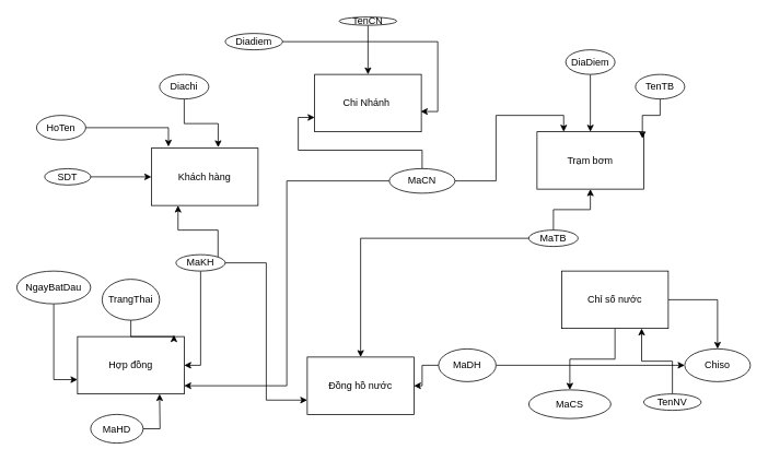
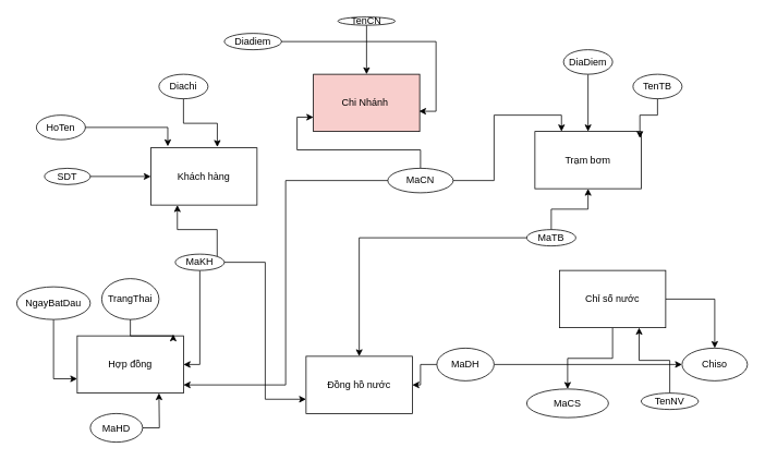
  <mxCell id="0" />
  <mxCell id="1" parent="0" />
- <mxCell id="2" value="Chi Nhánh&amp;nbsp;" style="rounded=0;whiteSpace=wrap;html=1;" vertex="1" parent="1"><mxGeometry x="383" y="90" width="130" height="70" as="geometry" /></mxCell>
+ <mxCell id="2" value="Chi Nhánh&amp;nbsp;" style="rounded=0;whiteSpace=wrap;html=1;fillColor=#f8cecc;" vertex="1" parent="1"><mxGeometry x="383" y="90" width="130" height="70" as="geometry" /></mxCell>
  <mxCell id="3" value="Trạm bơm" style="rounded=0;whiteSpace=wrap;html=1;" vertex="1" parent="1"><mxGeometry x="654" y="160" width="130" height="70" as="geometry" /></mxCell>
  <mxCell id="4" value="Khách hàng" style="rounded=0;whiteSpace=wrap;html=1;" vertex="1" parent="1"><mxGeometry x="184" y="180" width="130" height="70" as="geometry" /></mxCell>
  <mxCell id="5" value="Đồng hồ nước" style="rounded=0;whiteSpace=wrap;html=1;" vertex="1" parent="1"><mxGeometry x="374" y="435" width="130" height="70" as="geometry" /></mxCell>
  <mxCell id="6" value="Hợp đồng" style="rounded=0;whiteSpace=wrap;html=1;" vertex="1" parent="1"><mxGeometry x="94" y="410" width="130" height="70" as="geometry" /></mxCell>
  <mxCell id="7" value="" style="edgeStyle=orthogonalEdgeStyle;rounded=0;orthogonalLoop=1;jettySize=auto;html=1;" edge="1" parent="1" source="9" target="44"><mxGeometry relative="1" as="geometry" /></mxCell>
  <mxCell id="8" style="edgeStyle=orthogonalEdgeStyle;rounded=0;orthogonalLoop=1;jettySize=auto;html=1;" edge="1" parent="1" source="9" target="45"><mxGeometry relative="1" as="geometry"><mxPoint x="834" y="440" as="targetPoint" /></mxGeometry></mxCell>
  <mxCell id="9" value="Chỉ số nước" style="rounded=0;whiteSpace=wrap;html=1;" vertex="1" parent="1"><mxGeometry x="684" y="330" width="130" height="70" as="geometry" /></mxCell>
  <mxCell id="10" style="edgeStyle=orthogonalEdgeStyle;rounded=0;orthogonalLoop=1;jettySize=auto;html=1;entryX=0;entryY=0.75;entryDx=0;entryDy=0;" edge="1" parent="1" source="12" target="2"><mxGeometry relative="1" as="geometry" /></mxCell>
  <mxCell id="11" style="edgeStyle=orthogonalEdgeStyle;rounded=0;orthogonalLoop=1;jettySize=auto;html=1;entryX=0.25;entryY=0;entryDx=0;entryDy=0;" edge="1" parent="1" source="12" target="3"><mxGeometry relative="1" as="geometry" /></mxCell>
  <mxCell id="12" value="MaCN" style="ellipse;whiteSpace=wrap;html=1;" vertex="1" parent="1"><mxGeometry x="474" y="205" width="80" height="30" as="geometry" /></mxCell>
  <mxCell id="13" style="edgeStyle=orthogonalEdgeStyle;rounded=0;orthogonalLoop=1;jettySize=auto;html=1;entryX=0.5;entryY=0;entryDx=0;entryDy=0;" edge="1" parent="1" source="14" target="2"><mxGeometry relative="1" as="geometry" /></mxCell>
  <mxCell id="14" value="TenCN" style="ellipse;whiteSpace=wrap;html=1;" vertex="1" parent="1"><mxGeometry x="413" y="20" width="70" height="10" as="geometry" /></mxCell>
  <mxCell id="15" value="Diadiem" style="ellipse;whiteSpace=wrap;html=1;" vertex="1" parent="1"><mxGeometry x="274" y="40" width="70" height="20" as="geometry" /></mxCell>
  <mxCell id="16" style="edgeStyle=orthogonalEdgeStyle;rounded=0;orthogonalLoop=1;jettySize=auto;html=1;entryX=0.994;entryY=0.647;entryDx=0;entryDy=0;entryPerimeter=0;" edge="1" parent="1" source="15" target="2"><mxGeometry relative="1" as="geometry" /></mxCell>
  <mxCell id="17" style="edgeStyle=orthogonalEdgeStyle;rounded=0;orthogonalLoop=1;jettySize=auto;html=1;" edge="1" parent="1" source="19" target="3"><mxGeometry relative="1" as="geometry" /></mxCell>
  <mxCell id="18" style="edgeStyle=orthogonalEdgeStyle;rounded=0;orthogonalLoop=1;jettySize=auto;html=1;" edge="1" parent="1" source="19" target="5"><mxGeometry relative="1" as="geometry" /></mxCell>
  <mxCell id="19" value="MaTB" style="ellipse;whiteSpace=wrap;html=1;" vertex="1" parent="1"><mxGeometry x="644" y="280" width="60" height="20" as="geometry" /></mxCell>
  <mxCell id="20" value="TenTB" style="ellipse;whiteSpace=wrap;html=1;" vertex="1" parent="1"><mxGeometry x="774" y="90" width="60" height="30" as="geometry" /></mxCell>
  <mxCell id="21" style="edgeStyle=orthogonalEdgeStyle;rounded=0;orthogonalLoop=1;jettySize=auto;html=1;entryX=0.5;entryY=0;entryDx=0;entryDy=0;" edge="1" parent="1" source="22" target="3"><mxGeometry relative="1" as="geometry" /></mxCell>
  <mxCell id="22" value="DiaDiem" style="ellipse;whiteSpace=wrap;html=1;" vertex="1" parent="1"><mxGeometry x="689" y="60" width="60" height="30" as="geometry" /></mxCell>
  <mxCell id="23" value="HoTen" style="ellipse;whiteSpace=wrap;html=1;" vertex="1" parent="1"><mxGeometry x="44" y="140" width="60" height="30" as="geometry" /></mxCell>
  <mxCell id="24" style="edgeStyle=orthogonalEdgeStyle;rounded=0;orthogonalLoop=1;jettySize=auto;html=1;exitX=1;exitY=1;exitDx=0;exitDy=0;entryX=0.25;entryY=1;entryDx=0;entryDy=0;" edge="1" parent="1" source="27" target="4"><mxGeometry relative="1" as="geometry" /></mxCell>
  <mxCell id="25" style="edgeStyle=orthogonalEdgeStyle;rounded=0;orthogonalLoop=1;jettySize=auto;html=1;entryX=0;entryY=0.75;entryDx=0;entryDy=0;" edge="1" parent="1" source="27" target="5"><mxGeometry relative="1" as="geometry" /></mxCell>
  <mxCell id="26" style="edgeStyle=orthogonalEdgeStyle;rounded=0;orthogonalLoop=1;jettySize=auto;html=1;entryX=1;entryY=0.5;entryDx=0;entryDy=0;" edge="1" parent="1" source="27" target="6"><mxGeometry relative="1" as="geometry" /></mxCell>
  <mxCell id="27" value="MaKH" style="ellipse;whiteSpace=wrap;html=1;" vertex="1" parent="1"><mxGeometry x="214" y="310" width="60" height="20" as="geometry" /></mxCell>
  <mxCell id="28" style="edgeStyle=orthogonalEdgeStyle;rounded=0;orthogonalLoop=1;jettySize=auto;html=1;entryX=0.988;entryY=0.116;entryDx=0;entryDy=0;entryPerimeter=0;" edge="1" parent="1" source="20" target="3"><mxGeometry relative="1" as="geometry" /></mxCell>
  <mxCell id="29" style="edgeStyle=orthogonalEdgeStyle;rounded=0;orthogonalLoop=1;jettySize=auto;html=1;entryX=0.16;entryY=-0.026;entryDx=0;entryDy=0;entryPerimeter=0;" edge="1" parent="1" source="23" target="4"><mxGeometry relative="1" as="geometry" /></mxCell>
  <mxCell id="30" value="Diachi" style="ellipse;whiteSpace=wrap;html=1;" vertex="1" parent="1"><mxGeometry x="194" y="90" width="60" height="30" as="geometry" /></mxCell>
  <mxCell id="31" style="edgeStyle=orthogonalEdgeStyle;rounded=0;orthogonalLoop=1;jettySize=auto;html=1;entryX=0.626;entryY=-0.014;entryDx=0;entryDy=0;entryPerimeter=0;" edge="1" parent="1" source="30" target="4"><mxGeometry relative="1" as="geometry" /></mxCell>
  <mxCell id="32" style="edgeStyle=orthogonalEdgeStyle;rounded=0;orthogonalLoop=1;jettySize=auto;html=1;entryX=0;entryY=0.5;entryDx=0;entryDy=0;" edge="1" parent="1" source="33" target="4"><mxGeometry relative="1" as="geometry" /></mxCell>
  <mxCell id="33" value="SDT" style="ellipse;whiteSpace=wrap;html=1;" vertex="1" parent="1"><mxGeometry x="54" y="205" width="56" height="20" as="geometry" /></mxCell>
  <mxCell id="34" style="edgeStyle=orthogonalEdgeStyle;rounded=0;orthogonalLoop=1;jettySize=auto;html=1;exitX=0.5;exitY=1;exitDx=0;exitDy=0;" edge="1" parent="1" source="33" target="33"><mxGeometry relative="1" as="geometry" /></mxCell>
  <mxCell id="35" value="" style="edgeStyle=orthogonalEdgeStyle;rounded=0;orthogonalLoop=1;jettySize=auto;html=1;" edge="1" parent="1" source="37" target="5"><mxGeometry relative="1" as="geometry" /></mxCell>
  <mxCell id="36" style="edgeStyle=orthogonalEdgeStyle;rounded=0;orthogonalLoop=1;jettySize=auto;html=1;" edge="1" parent="1" source="37" target="45"><mxGeometry relative="1" as="geometry" /></mxCell>
  <mxCell id="37" value="MaDH" style="ellipse;whiteSpace=wrap;html=1;" vertex="1" parent="1"><mxGeometry x="534" y="425" width="70" height="40" as="geometry" /></mxCell>
  <mxCell id="38" style="edgeStyle=orthogonalEdgeStyle;rounded=0;orthogonalLoop=1;jettySize=auto;html=1;" edge="1" parent="1" source="39"><mxGeometry relative="1" as="geometry"><mxPoint x="194" y="480" as="targetPoint" /></mxGeometry></mxCell>
  <mxCell id="39" value="MaHD" style="ellipse;whiteSpace=wrap;html=1;" vertex="1" parent="1"><mxGeometry x="110" y="505" width="64" height="35" as="geometry" /></mxCell>
  <mxCell id="40" style="edgeStyle=orthogonalEdgeStyle;rounded=0;orthogonalLoop=1;jettySize=auto;html=1;entryX=0;entryY=0.75;entryDx=0;entryDy=0;" edge="1" parent="1" source="41" target="6"><mxGeometry relative="1" as="geometry" /></mxCell>
- <mxCell id="41" value="NgayBatDau" style="ellipse;whiteSpace=wrap;html=1;" vertex="1" parent="1"><mxGeometry x="20" y="330" width="90" height="40" as="geometry" /></mxCell>
+ <mxCell id="41" value="NgayBatDau" style="ellipse;whiteSpace=wrap;html=1;" vertex="1" parent="1"><mxGeometry x="20" y="350" width="90" height="40" as="geometry" /></mxCell>
  <mxCell id="42" value="TrangThai" style="ellipse;whiteSpace=wrap;html=1;" vertex="1" parent="1"><mxGeometry x="124" y="340" width="70" height="50" as="geometry" /></mxCell>
  <mxCell id="43" style="edgeStyle=orthogonalEdgeStyle;rounded=0;orthogonalLoop=1;jettySize=auto;html=1;entryX=0.904;entryY=-0.027;entryDx=0;entryDy=0;entryPerimeter=0;" edge="1" parent="1" source="42" target="6"><mxGeometry relative="1" as="geometry" /></mxCell>
  <mxCell id="44" value="MaCS" style="ellipse;whiteSpace=wrap;html=1;rounded=0;" vertex="1" parent="1"><mxGeometry x="644" y="475" width="100" height="35" as="geometry" /></mxCell>
  <mxCell id="45" value="Chiso" style="ellipse;whiteSpace=wrap;html=1;" vertex="1" parent="1"><mxGeometry x="834" y="425" width="80" height="40" as="geometry" /></mxCell>
  <mxCell id="46" style="edgeStyle=orthogonalEdgeStyle;rounded=0;orthogonalLoop=1;jettySize=auto;html=1;entryX=0.75;entryY=1;entryDx=0;entryDy=0;" edge="1" parent="1" source="47" target="9"><mxGeometry relative="1" as="geometry" /></mxCell>
  <mxCell id="47" value="TenNV" style="ellipse;whiteSpace=wrap;html=1;" vertex="1" parent="1"><mxGeometry x="784" y="480" width="70" height="20" as="geometry" /></mxCell>
  <mxCell id="48" style="edgeStyle=orthogonalEdgeStyle;rounded=0;orthogonalLoop=1;jettySize=auto;html=1;entryX=1;entryY=0.857;entryDx=0;entryDy=0;entryPerimeter=0;" edge="1" parent="1" source="12" target="6"><mxGeometry relative="1" as="geometry" /></mxCell>
